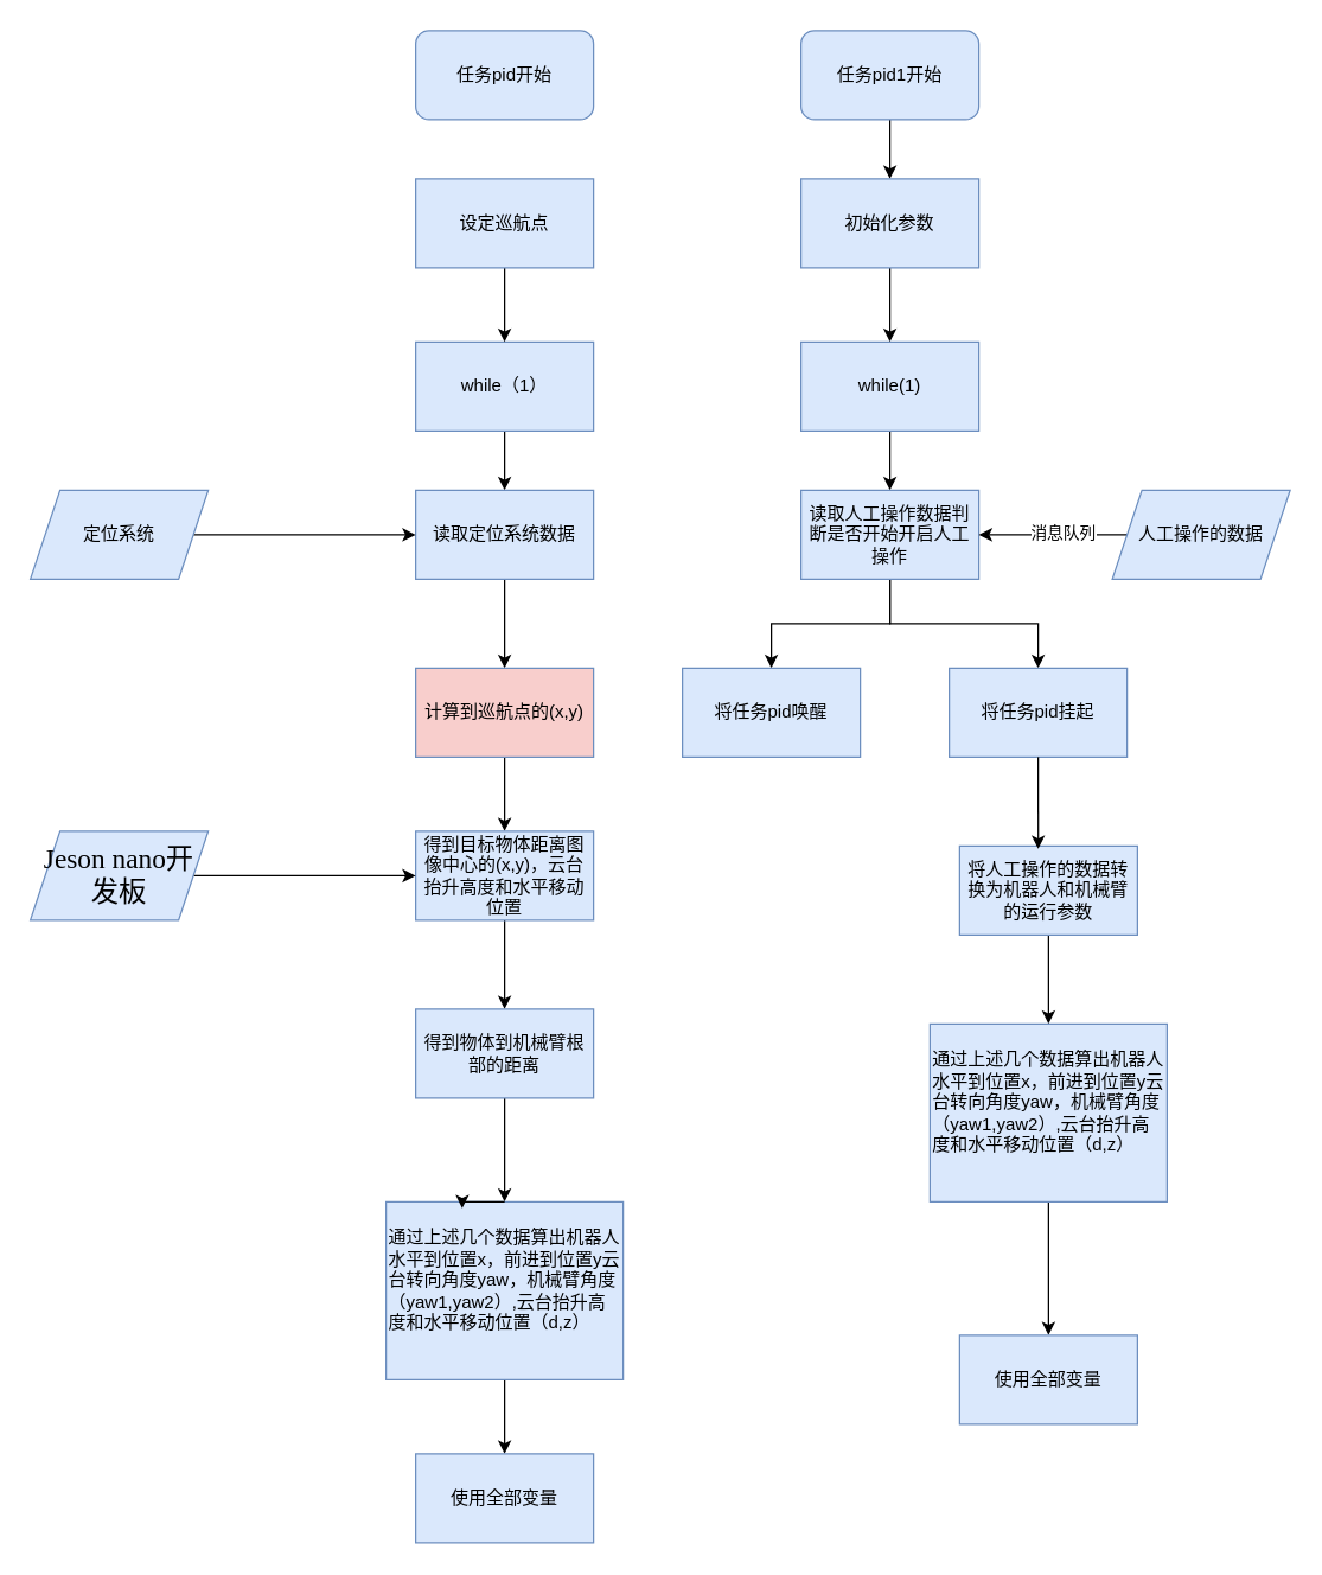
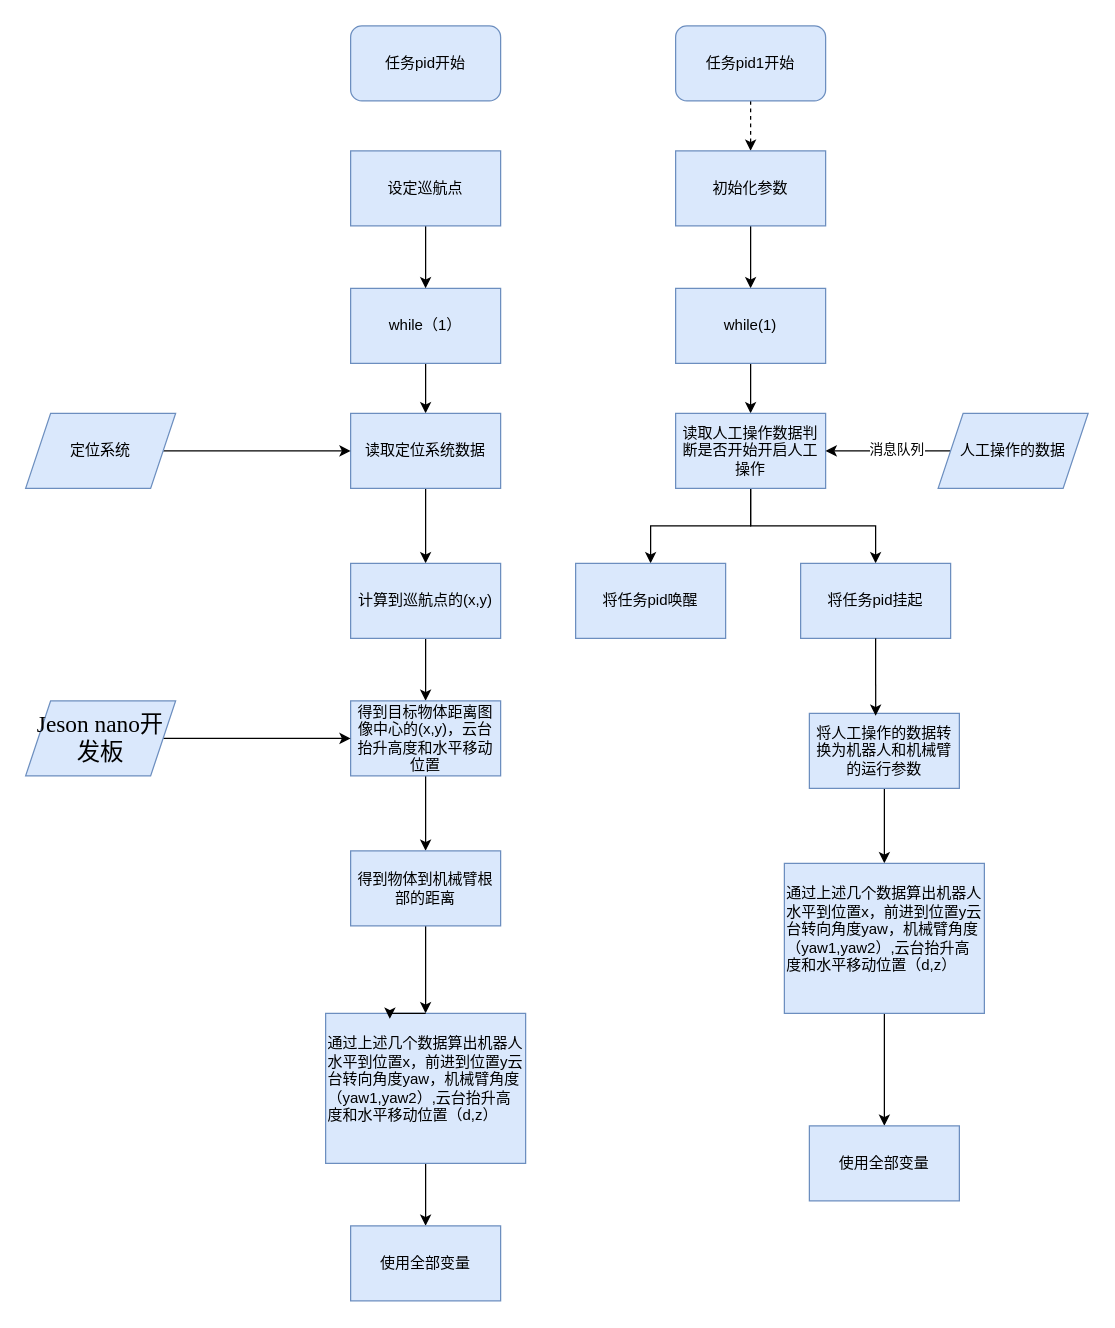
  <mxCell id="0" />
  <mxCell id="1" parent="0" />
  <mxCell id="2" value="任务pid开始" style="rounded=1;whiteSpace=wrap;html=1;fillColor=#dae8fc;strokeColor=#6c8ebf;" vertex="1" parent="1"><mxGeometry x="280" y="20" width="120" height="60" as="geometry" /></mxCell>
  <mxCell id="3" style="edgeStyle=orthogonalEdgeStyle;rounded=0;orthogonalLoop=1;jettySize=auto;html=1;exitX=0.5;exitY=1;exitDx=0;exitDy=0;entryX=0.5;entryY=0;entryDx=0;entryDy=0;" edge="1" parent="1" source="4" target="6"><mxGeometry relative="1" as="geometry" /></mxCell>
  <mxCell id="4" value="while（1）" style="rounded=0;whiteSpace=wrap;html=1;fillColor=#dae8fc;strokeColor=#6c8ebf;" vertex="1" parent="1"><mxGeometry x="280" y="230" width="120" height="60" as="geometry" /></mxCell>
  <mxCell id="5" style="edgeStyle=orthogonalEdgeStyle;rounded=0;orthogonalLoop=1;jettySize=auto;html=1;exitX=0.5;exitY=1;exitDx=0;exitDy=0;entryX=0.5;entryY=0;entryDx=0;entryDy=0;" edge="1" parent="1" source="6" target="10"><mxGeometry relative="1" as="geometry" /></mxCell>
  <mxCell id="6" value="读取定位系统数据" style="rounded=0;whiteSpace=wrap;html=1;fillColor=#dae8fc;strokeColor=#6c8ebf;" vertex="1" parent="1"><mxGeometry x="280" y="330" width="120" height="60" as="geometry" /></mxCell>
  <mxCell id="7" style="edgeStyle=orthogonalEdgeStyle;rounded=0;orthogonalLoop=1;jettySize=auto;html=1;entryX=0;entryY=0.5;entryDx=0;entryDy=0;" edge="1" parent="1" source="8" target="6"><mxGeometry relative="1" as="geometry" /></mxCell>
  <mxCell id="8" value="定位系统" style="shape=parallelogram;perimeter=parallelogramPerimeter;whiteSpace=wrap;html=1;fixedSize=1;fillColor=#dae8fc;strokeColor=#6c8ebf;" vertex="1" parent="1"><mxGeometry x="20" y="330" width="120" height="60" as="geometry" /></mxCell>
  <mxCell id="9" style="edgeStyle=orthogonalEdgeStyle;rounded=0;orthogonalLoop=1;jettySize=auto;html=1;exitX=0.5;exitY=1;exitDx=0;exitDy=0;entryX=0.5;entryY=0;entryDx=0;entryDy=0;" edge="1" parent="1" source="10" target="31"><mxGeometry relative="1" as="geometry" /></mxCell>
- <mxCell id="10" value="计算到巡航点的(x,y)" style="rounded=0;whiteSpace=wrap;html=1;fillColor=#f8cecc;strokeColor=#6c8ebf;" vertex="1" parent="1"><mxGeometry x="280" y="450" width="120" height="60" as="geometry" /></mxCell>
+ <mxCell id="10" value="计算到巡航点的(x,y)" style="rounded=0;whiteSpace=wrap;html=1;fillColor=#dae8fc;strokeColor=#6c8ebf;" vertex="1" parent="1"><mxGeometry x="280" y="450" width="120" height="60" as="geometry" /></mxCell>
  <mxCell id="11" style="edgeStyle=orthogonalEdgeStyle;rounded=0;orthogonalLoop=1;jettySize=auto;html=1;exitX=0.5;exitY=1;exitDx=0;exitDy=0;entryX=0.5;entryY=0;entryDx=0;entryDy=0;" edge="1" parent="1" source="12" target="4"><mxGeometry relative="1" as="geometry" /></mxCell>
  <mxCell id="12" value="设定巡航点" style="rounded=0;whiteSpace=wrap;html=1;fillColor=#dae8fc;strokeColor=#6c8ebf;" vertex="1" parent="1"><mxGeometry x="280" y="120" width="120" height="60" as="geometry" /></mxCell>
- <mxCell id="13" style="edgeStyle=orthogonalEdgeStyle;rounded=0;orthogonalLoop=1;jettySize=auto;html=1;exitX=0.5;exitY=1;exitDx=0;exitDy=0;entryX=0.5;entryY=0;entryDx=0;entryDy=0;" edge="1" parent="1" source="14" target="16"><mxGeometry relative="1" as="geometry" /></mxCell>
+ <mxCell id="13" style="edgeStyle=orthogonalEdgeStyle;rounded=0;orthogonalLoop=1;jettySize=auto;html=1;exitX=0.5;exitY=1;exitDx=0;exitDy=0;entryX=0.5;entryY=0;entryDx=0;entryDy=0;dashed=1;" edge="1" parent="1" source="14" target="16"><mxGeometry relative="1" as="geometry" /></mxCell>
  <mxCell id="14" value="任务pid1开始" style="rounded=1;whiteSpace=wrap;html=1;fillColor=#dae8fc;strokeColor=#6c8ebf;" vertex="1" parent="1"><mxGeometry x="540" y="20" width="120" height="60" as="geometry" /></mxCell>
  <mxCell id="15" style="edgeStyle=orthogonalEdgeStyle;rounded=0;orthogonalLoop=1;jettySize=auto;html=1;exitX=0.5;exitY=1;exitDx=0;exitDy=0;entryX=0.5;entryY=0;entryDx=0;entryDy=0;" edge="1" parent="1" source="16" target="18"><mxGeometry relative="1" as="geometry" /></mxCell>
  <mxCell id="16" value="初始化参数" style="rounded=0;whiteSpace=wrap;html=1;fillColor=#dae8fc;strokeColor=#6c8ebf;" vertex="1" parent="1"><mxGeometry x="540" y="120" width="120" height="60" as="geometry" /></mxCell>
  <mxCell id="17" style="edgeStyle=orthogonalEdgeStyle;rounded=0;orthogonalLoop=1;jettySize=auto;html=1;exitX=0.5;exitY=1;exitDx=0;exitDy=0;entryX=0.5;entryY=0;entryDx=0;entryDy=0;" edge="1" parent="1" source="18" target="21"><mxGeometry relative="1" as="geometry" /></mxCell>
  <mxCell id="18" value="while(1)" style="rounded=0;whiteSpace=wrap;html=1;fillColor=#dae8fc;strokeColor=#6c8ebf;" vertex="1" parent="1"><mxGeometry x="540" y="230" width="120" height="60" as="geometry" /></mxCell>
  <mxCell id="19" style="edgeStyle=orthogonalEdgeStyle;rounded=0;orthogonalLoop=1;jettySize=auto;html=1;exitX=0.5;exitY=1;exitDx=0;exitDy=0;entryX=0.5;entryY=0;entryDx=0;entryDy=0;" edge="1" parent="1" source="21" target="25"><mxGeometry relative="1" as="geometry" /></mxCell>
  <mxCell id="20" style="edgeStyle=orthogonalEdgeStyle;rounded=0;orthogonalLoop=1;jettySize=auto;html=1;exitX=0.5;exitY=1;exitDx=0;exitDy=0;entryX=0.5;entryY=0;entryDx=0;entryDy=0;" edge="1" parent="1" source="21" target="26"><mxGeometry relative="1" as="geometry" /></mxCell>
  <mxCell id="21" value="读取人工操作数据判断是否开始开启人工操作" style="rounded=0;whiteSpace=wrap;html=1;fillColor=#dae8fc;strokeColor=#6c8ebf;" vertex="1" parent="1"><mxGeometry x="540" y="330" width="120" height="60" as="geometry" /></mxCell>
  <mxCell id="22" style="edgeStyle=orthogonalEdgeStyle;rounded=0;orthogonalLoop=1;jettySize=auto;html=1;exitX=0;exitY=0.5;exitDx=0;exitDy=0;entryX=1;entryY=0.5;entryDx=0;entryDy=0;" edge="1" parent="1" source="24" target="21"><mxGeometry relative="1" as="geometry" /></mxCell>
  <mxCell id="23" value="消息队列" style="edgeLabel;html=1;align=center;verticalAlign=middle;resizable=0;points=[];" vertex="1" connectable="0" parent="22"><mxGeometry x="-0.12" y="-2" relative="1" as="geometry"><mxPoint as="offset" /></mxGeometry></mxCell>
  <mxCell id="24" value="人工操作的数据" style="shape=parallelogram;perimeter=parallelogramPerimeter;whiteSpace=wrap;html=1;fixedSize=1;fillColor=#dae8fc;strokeColor=#6c8ebf;" vertex="1" parent="1"><mxGeometry x="750" y="330" width="120" height="60" as="geometry" /></mxCell>
  <mxCell id="25" value="将任务pid挂起" style="rounded=0;whiteSpace=wrap;html=1;fillColor=#dae8fc;strokeColor=#6c8ebf;" vertex="1" parent="1"><mxGeometry x="640" y="450" width="120" height="60" as="geometry" /></mxCell>
  <mxCell id="26" value="将任务pid唤醒" style="rounded=0;whiteSpace=wrap;html=1;fillColor=#dae8fc;strokeColor=#6c8ebf;" vertex="1" parent="1"><mxGeometry x="460" y="450" width="120" height="60" as="geometry" /></mxCell>
  <mxCell id="27" style="edgeStyle=orthogonalEdgeStyle;rounded=0;orthogonalLoop=1;jettySize=auto;html=1;exitX=0.5;exitY=1;exitDx=0;exitDy=0;entryX=0.5;entryY=0;entryDx=0;entryDy=0;" edge="1" parent="1" source="28" target="41"><mxGeometry relative="1" as="geometry" /></mxCell>
  <mxCell id="28" value="将人工操作的数据转换为机器人和机械臂的运行参数" style="rounded=0;whiteSpace=wrap;html=1;fillColor=#dae8fc;strokeColor=#6c8ebf;" vertex="1" parent="1"><mxGeometry x="647" y="570" width="120" height="60" as="geometry" /></mxCell>
  <mxCell id="29" style="edgeStyle=orthogonalEdgeStyle;rounded=0;orthogonalLoop=1;jettySize=auto;html=1;exitX=0.5;exitY=1;exitDx=0;exitDy=0;entryX=0.442;entryY=0.033;entryDx=0;entryDy=0;entryPerimeter=0;" edge="1" parent="1" source="25" target="28"><mxGeometry relative="1" as="geometry" /></mxCell>
  <mxCell id="30" style="edgeStyle=orthogonalEdgeStyle;rounded=0;orthogonalLoop=1;jettySize=auto;html=1;exitX=0.5;exitY=1;exitDx=0;exitDy=0;entryX=0.5;entryY=0;entryDx=0;entryDy=0;" edge="1" parent="1" source="31" target="35"><mxGeometry relative="1" as="geometry" /></mxCell>
  <mxCell id="31" value="得到目标物体距离图像中心的(x,y)，云台抬升高度和水平移动位置" style="rounded=0;whiteSpace=wrap;html=1;fillColor=#dae8fc;strokeColor=#6c8ebf;" vertex="1" parent="1"><mxGeometry x="280" y="560" width="120" height="60" as="geometry" /></mxCell>
  <mxCell id="32" style="edgeStyle=orthogonalEdgeStyle;rounded=0;orthogonalLoop=1;jettySize=auto;html=1;entryX=0;entryY=0.5;entryDx=0;entryDy=0;" edge="1" parent="1" source="33" target="31"><mxGeometry relative="1" as="geometry" /></mxCell>
  <mxCell id="33" value="&lt;span style=&quot;font-size: 14pt; font-family: 等线;&quot;&gt;Jeson&lt;/span&gt;&lt;span style=&quot;font-size: 14pt; font-family: 等线;&quot;&gt; nano开发板&lt;/span&gt;" style="shape=parallelogram;perimeter=parallelogramPerimeter;whiteSpace=wrap;html=1;fixedSize=1;fillColor=#dae8fc;strokeColor=#6c8ebf;" vertex="1" parent="1"><mxGeometry x="20" y="560" width="120" height="60" as="geometry" /></mxCell>
  <mxCell id="34" style="edgeStyle=orthogonalEdgeStyle;rounded=0;orthogonalLoop=1;jettySize=auto;html=1;exitX=0.5;exitY=1;exitDx=0;exitDy=0;entryX=0.5;entryY=0;entryDx=0;entryDy=0;" edge="1" parent="1" source="35" target="37"><mxGeometry relative="1" as="geometry" /></mxCell>
  <mxCell id="35" value="得到物体到机械臂根部的距离" style="rounded=0;whiteSpace=wrap;html=1;fillColor=#dae8fc;strokeColor=#6c8ebf;" vertex="1" parent="1"><mxGeometry x="280" y="680" width="120" height="60" as="geometry" /></mxCell>
  <mxCell id="36" style="edgeStyle=orthogonalEdgeStyle;rounded=0;orthogonalLoop=1;jettySize=auto;html=1;exitX=0.5;exitY=1;exitDx=0;exitDy=0;entryX=0.5;entryY=0;entryDx=0;entryDy=0;" edge="1" parent="1" source="37" target="38"><mxGeometry relative="1" as="geometry" /></mxCell>
  <mxCell id="37" value="通过上述几个数据算出机器人水平到位置x，前进到位置y&lt;span style=&quot;background-color: initial;&quot;&gt;云台转向角度yaw，机械臂角度（yaw1,yaw2）,云台抬升高度和水平移动位置（d,z）&lt;/span&gt;&lt;div&gt;&lt;br&gt;&lt;/div&gt;" style="rounded=0;whiteSpace=wrap;html=1;align=left;fillColor=#dae8fc;strokeColor=#6c8ebf;" vertex="1" parent="1"><mxGeometry x="260" y="810" width="160" height="120" as="geometry" /></mxCell>
  <mxCell id="38" value="使用全部变量" style="rounded=0;whiteSpace=wrap;html=1;fillColor=#dae8fc;strokeColor=#6c8ebf;" vertex="1" parent="1"><mxGeometry x="280" y="980" width="120" height="60" as="geometry" /></mxCell>
  <mxCell id="39" style="edgeStyle=orthogonalEdgeStyle;rounded=0;orthogonalLoop=1;jettySize=auto;html=1;exitX=0.5;exitY=0;exitDx=0;exitDy=0;entryX=0.321;entryY=0.036;entryDx=0;entryDy=0;entryPerimeter=0;" edge="1" parent="1" source="37" target="37"><mxGeometry relative="1" as="geometry" /></mxCell>
  <mxCell id="40" style="edgeStyle=orthogonalEdgeStyle;rounded=0;orthogonalLoop=1;jettySize=auto;html=1;exitX=0.5;exitY=1;exitDx=0;exitDy=0;entryX=0.5;entryY=0;entryDx=0;entryDy=0;" edge="1" parent="1" source="41" target="42"><mxGeometry relative="1" as="geometry" /></mxCell>
  <mxCell id="41" value="通过上述几个数据算出机器人水平到位置x，前进到位置y&lt;span style=&quot;background-color: initial;&quot;&gt;云台转向角度yaw，机械臂角度（yaw1,yaw2）,云台抬升高度和水平移动位置（d,z）&lt;/span&gt;&lt;div&gt;&lt;br&gt;&lt;/div&gt;" style="rounded=0;whiteSpace=wrap;html=1;align=left;fillColor=#dae8fc;strokeColor=#6c8ebf;" vertex="1" parent="1"><mxGeometry x="627" y="690" width="160" height="120" as="geometry" /></mxCell>
  <mxCell id="42" value="使用全部变量" style="rounded=0;whiteSpace=wrap;html=1;fillColor=#dae8fc;strokeColor=#6c8ebf;" vertex="1" parent="1"><mxGeometry x="647" y="900" width="120" height="60" as="geometry" /></mxCell>
